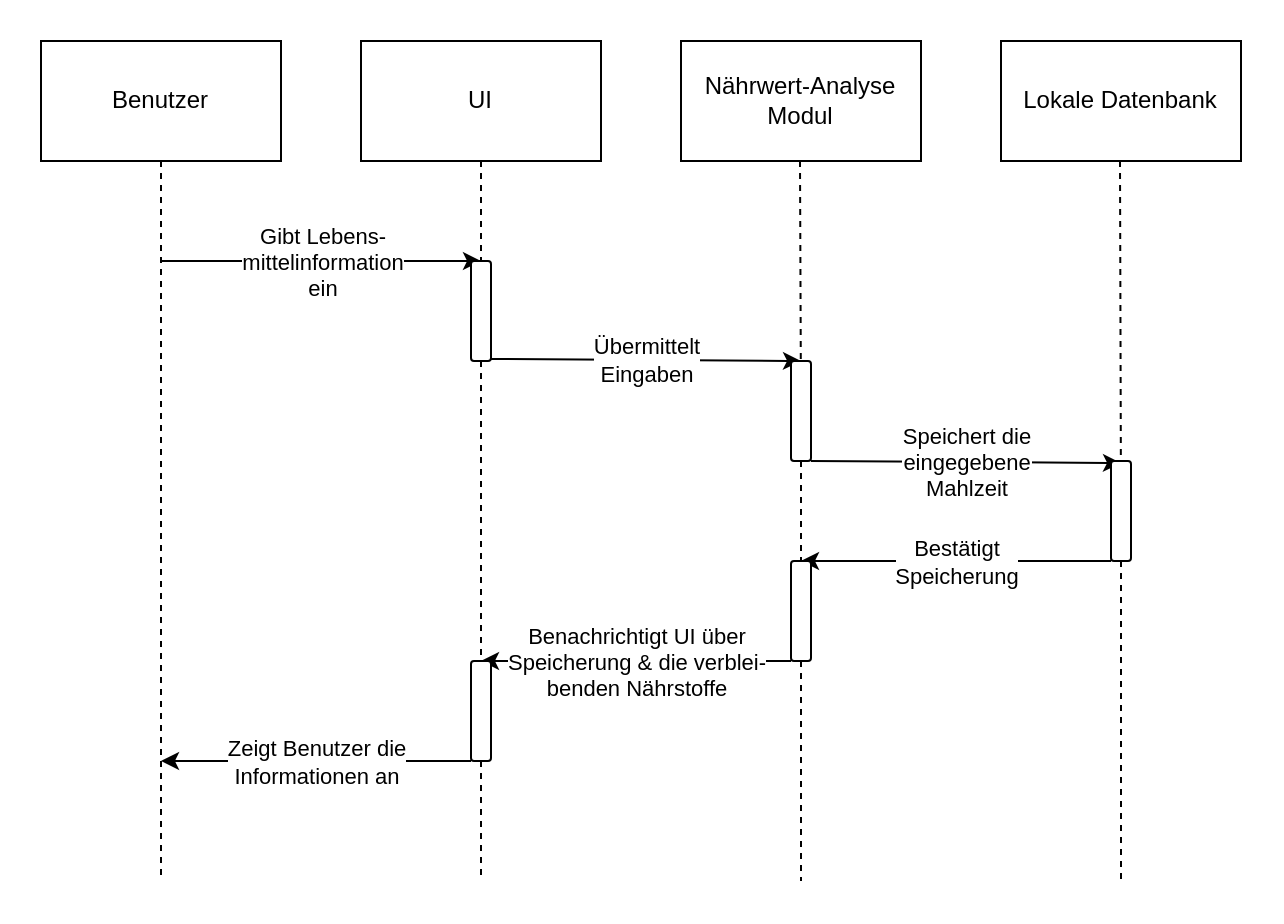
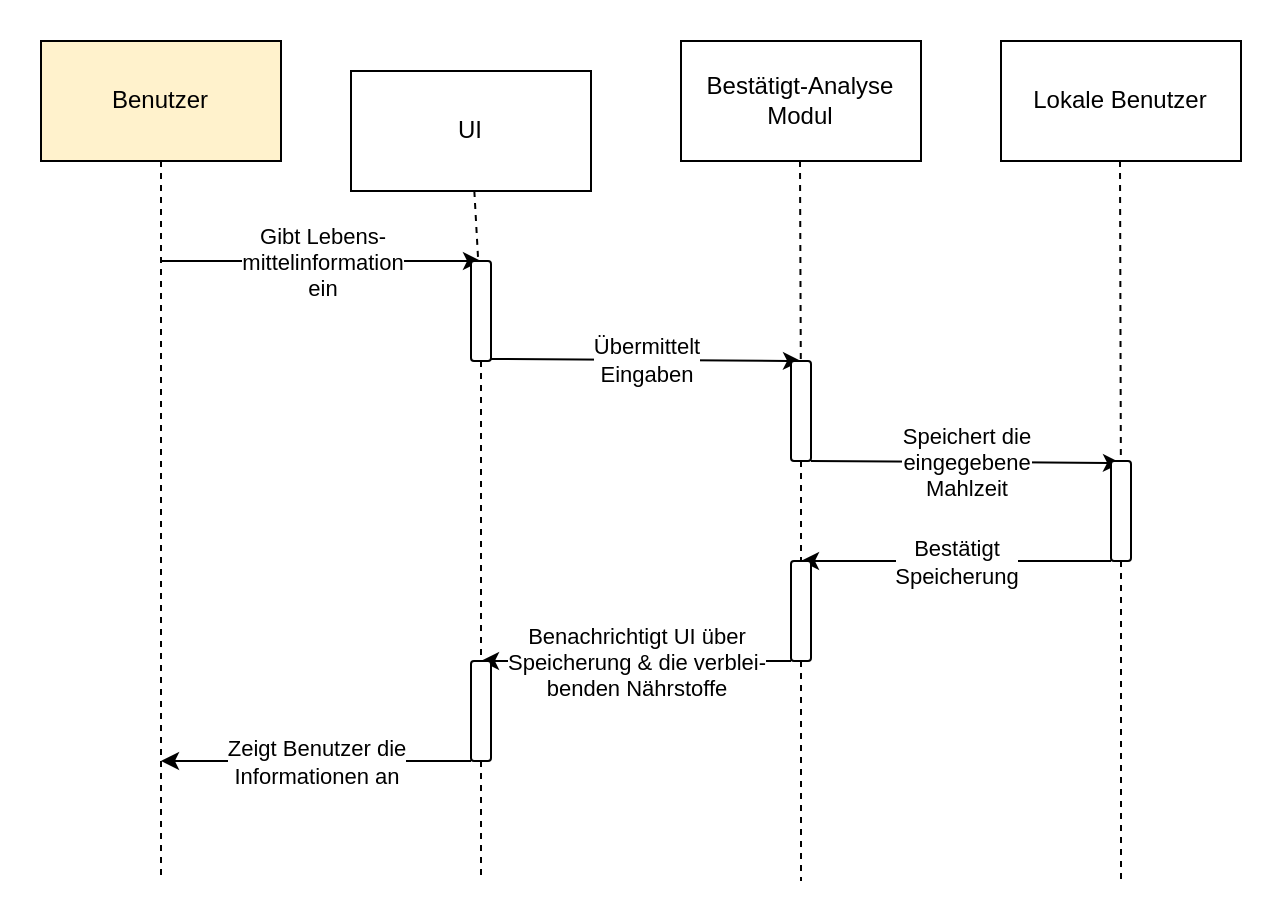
  <mxCell id="0" />
  <mxCell id="1" parent="0" />
- <mxCell id="2" value="Benutzer" style="rounded=0;whiteSpace=wrap;html=1;" vertex="1" parent="1"><mxGeometry x="20" y="20" width="120" height="60" as="geometry" /></mxCell>
- <mxCell id="3" value="UI" style="rounded=0;whiteSpace=wrap;html=1;" vertex="1" parent="1"><mxGeometry x="180" y="20" width="120" height="60" as="geometry" /></mxCell>
- <mxCell id="4" value="&lt;div&gt;Nährwert-Analyse&lt;/div&gt;&lt;div&gt;Modul&lt;br&gt;&lt;/div&gt;" style="rounded=0;whiteSpace=wrap;html=1;" vertex="1" parent="1"><mxGeometry x="340" y="20" width="120" height="60" as="geometry" /></mxCell>
- <mxCell id="5" value="Lokale Datenbank" style="rounded=0;whiteSpace=wrap;html=1;" vertex="1" parent="1"><mxGeometry x="500" y="20" width="120" height="60" as="geometry" /></mxCell>
+ <mxCell id="2" value="Benutzer" style="rounded=0;whiteSpace=wrap;html=1;fillColor=#fff2cc;" vertex="1" parent="1"><mxGeometry x="20" y="20" width="120" height="60" as="geometry" /></mxCell>
+ <mxCell id="3" value="UI" style="rounded=0;whiteSpace=wrap;html=1;" vertex="1" parent="1"><mxGeometry x="175" y="35" width="120" height="60" as="geometry" /></mxCell>
+ <mxCell id="4" value="&lt;div&gt;Bestätigt-Analyse&lt;/div&gt;&lt;div&gt;Modul&lt;br&gt;&lt;/div&gt;" style="rounded=0;whiteSpace=wrap;html=1;" vertex="1" parent="1"><mxGeometry x="340" y="20" width="120" height="60" as="geometry" /></mxCell>
+ <mxCell id="5" value="Lokale Benutzer" style="rounded=0;whiteSpace=wrap;html=1;" vertex="1" parent="1"><mxGeometry x="500" y="20" width="120" height="60" as="geometry" /></mxCell>
  <mxCell id="6" value="" style="endArrow=none;dashed=1;html=1;rounded=0;" edge="1" parent="1" source="2"><mxGeometry width="50" height="50" relative="1" as="geometry"><mxPoint x="80" y="130" as="sourcePoint" /><mxPoint x="80" y="440" as="targetPoint" /></mxGeometry></mxCell>
  <mxCell id="7" value="" style="endArrow=none;dashed=1;html=1;rounded=0;" edge="1" parent="1" source="29"><mxGeometry width="50" height="50" relative="1" as="geometry"><mxPoint x="240" y="130" as="sourcePoint" /><mxPoint x="240" y="440" as="targetPoint" /></mxGeometry></mxCell>
  <mxCell id="8" value="" style="endArrow=classic;html=1;rounded=0;" edge="1" parent="1"><mxGeometry relative="1" as="geometry"><mxPoint x="80" y="130" as="sourcePoint" /><mxPoint x="240" y="130" as="targetPoint" /></mxGeometry></mxCell>
  <mxCell id="9" value="&lt;div&gt;Gibt Lebens-&lt;/div&gt;&lt;div&gt;mittelinformation&lt;/div&gt;&lt;div&gt;ein&lt;br&gt;&lt;/div&gt;" style="edgeLabel;resizable=0;html=1;;align=center;verticalAlign=middle;" connectable="0" vertex="1" parent="8"><mxGeometry relative="1" as="geometry" /></mxCell>
  <mxCell id="10" value="" style="endArrow=none;dashed=1;html=1;rounded=0;" edge="1" parent="1" source="3" target="11"><mxGeometry width="50" height="50" relative="1" as="geometry"><mxPoint x="240" y="80" as="sourcePoint" /><mxPoint x="240" y="480" as="targetPoint" /></mxGeometry></mxCell>
  <mxCell id="11" value="" style="rounded=1;whiteSpace=wrap;html=1;" vertex="1" parent="1"><mxGeometry x="235" y="130" width="10" height="50" as="geometry" /></mxCell>
  <mxCell id="12" value="" style="endArrow=none;dashed=1;html=1;rounded=0;" edge="1" parent="1" source="25"><mxGeometry width="50" height="50" relative="1" as="geometry"><mxPoint x="399.5" y="80" as="sourcePoint" /><mxPoint x="400" y="440" as="targetPoint" /></mxGeometry></mxCell>
  <mxCell id="13" value="" style="endArrow=none;dashed=1;html=1;rounded=0;" edge="1" parent="1" source="21"><mxGeometry width="50" height="50" relative="1" as="geometry"><mxPoint x="559.5" y="80" as="sourcePoint" /><mxPoint x="560" y="440" as="targetPoint" /></mxGeometry></mxCell>
  <mxCell id="14" value="" style="endArrow=classic;html=1;rounded=0;" edge="1" parent="1"><mxGeometry relative="1" as="geometry"><mxPoint x="245" y="179" as="sourcePoint" /><mxPoint x="400" y="180" as="targetPoint" /></mxGeometry></mxCell>
  <mxCell id="15" value="&lt;div&gt;Übermittelt &lt;br&gt;&lt;/div&gt;&lt;div&gt;Eingaben&lt;br&gt;&lt;/div&gt;" style="edgeLabel;resizable=0;html=1;;align=center;verticalAlign=middle;" connectable="0" vertex="1" parent="14"><mxGeometry relative="1" as="geometry" /></mxCell>
  <mxCell id="16" value="" style="endArrow=none;dashed=1;html=1;rounded=0;" edge="1" parent="1" target="17"><mxGeometry width="50" height="50" relative="1" as="geometry"><mxPoint x="399.5" y="80" as="sourcePoint" /><mxPoint x="399.5" y="490" as="targetPoint" /></mxGeometry></mxCell>
  <mxCell id="17" value="" style="rounded=1;whiteSpace=wrap;html=1;" vertex="1" parent="1"><mxGeometry x="395" y="180" width="10" height="50" as="geometry" /></mxCell>
  <mxCell id="18" value="" style="endArrow=classic;html=1;rounded=0;" edge="1" parent="1"><mxGeometry relative="1" as="geometry"><mxPoint x="405" y="230" as="sourcePoint" /><mxPoint x="560" y="231" as="targetPoint" /></mxGeometry></mxCell>
  <mxCell id="19" value="&lt;div&gt;Speichert die&lt;/div&gt;&lt;div&gt;eingegebene&lt;/div&gt;&lt;div&gt;Mahlzeit&lt;br&gt;&lt;/div&gt;" style="edgeLabel;resizable=0;html=1;;align=center;verticalAlign=middle;" connectable="0" vertex="1" parent="18"><mxGeometry relative="1" as="geometry" /></mxCell>
  <mxCell id="20" value="" style="endArrow=none;dashed=1;html=1;rounded=0;" edge="1" parent="1" target="21"><mxGeometry width="50" height="50" relative="1" as="geometry"><mxPoint x="559.5" y="80" as="sourcePoint" /><mxPoint x="559.5" y="490" as="targetPoint" /></mxGeometry></mxCell>
  <mxCell id="21" value="" style="rounded=1;whiteSpace=wrap;html=1;" vertex="1" parent="1"><mxGeometry x="555" y="230" width="10" height="50" as="geometry" /></mxCell>
  <mxCell id="22" value="" style="endArrow=classic;html=1;rounded=0;" edge="1" parent="1"><mxGeometry relative="1" as="geometry"><mxPoint x="555" y="280" as="sourcePoint" /><mxPoint x="400" y="280" as="targetPoint" /></mxGeometry></mxCell>
  <mxCell id="23" value="&lt;div&gt;Bestätigt&lt;/div&gt;&lt;div&gt;Speicherung&lt;br&gt;&lt;/div&gt;" style="edgeLabel;resizable=0;html=1;;align=center;verticalAlign=middle;" connectable="0" vertex="1" parent="22"><mxGeometry relative="1" as="geometry" /></mxCell>
  <mxCell id="24" value="" style="endArrow=none;dashed=1;html=1;rounded=0;" edge="1" parent="1" source="17" target="25"><mxGeometry width="50" height="50" relative="1" as="geometry"><mxPoint x="400" y="230" as="sourcePoint" /><mxPoint x="399.5" y="490" as="targetPoint" /></mxGeometry></mxCell>
  <mxCell id="25" value="" style="rounded=1;whiteSpace=wrap;html=1;" vertex="1" parent="1"><mxGeometry x="395" y="280" width="10" height="50" as="geometry" /></mxCell>
  <mxCell id="26" value="" style="endArrow=classic;html=1;rounded=0;" edge="1" parent="1"><mxGeometry relative="1" as="geometry"><mxPoint x="395" y="330" as="sourcePoint" /><mxPoint x="240" y="330" as="targetPoint" /></mxGeometry></mxCell>
  <mxCell id="27" value="&lt;div&gt;Benachrichtigt UI über&lt;/div&gt;&lt;div&gt;Speicherung &amp;amp; die verblei-&lt;/div&gt;&lt;div&gt;benden Nährstoffe&lt;br&gt;&lt;/div&gt;" style="edgeLabel;resizable=0;html=1;;align=center;verticalAlign=middle;" connectable="0" vertex="1" parent="26"><mxGeometry relative="1" as="geometry" /></mxCell>
  <mxCell id="28" value="" style="endArrow=none;dashed=1;html=1;rounded=0;" edge="1" parent="1" source="11" target="29"><mxGeometry width="50" height="50" relative="1" as="geometry"><mxPoint x="240" y="180" as="sourcePoint" /><mxPoint x="240" y="480" as="targetPoint" /></mxGeometry></mxCell>
  <mxCell id="29" value="" style="rounded=1;whiteSpace=wrap;html=1;" vertex="1" parent="1"><mxGeometry x="235" y="330" width="10" height="50" as="geometry" /></mxCell>
  <mxCell id="30" value="" style="endArrow=classic;html=1;rounded=0;" edge="1" parent="1"><mxGeometry relative="1" as="geometry"><mxPoint x="235" y="380" as="sourcePoint" /><mxPoint x="80" y="380" as="targetPoint" /></mxGeometry></mxCell>
  <mxCell id="31" value="&lt;div&gt;Zeigt Benutzer die&lt;/div&gt;&lt;div&gt;Informationen an&lt;br&gt;&lt;/div&gt;" style="edgeLabel;resizable=0;html=1;;align=center;verticalAlign=middle;" connectable="0" vertex="1" parent="30"><mxGeometry relative="1" as="geometry" /></mxCell>
